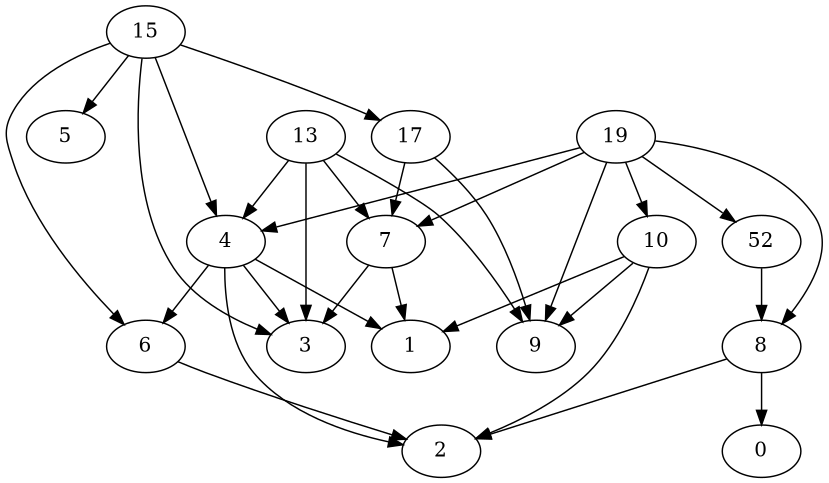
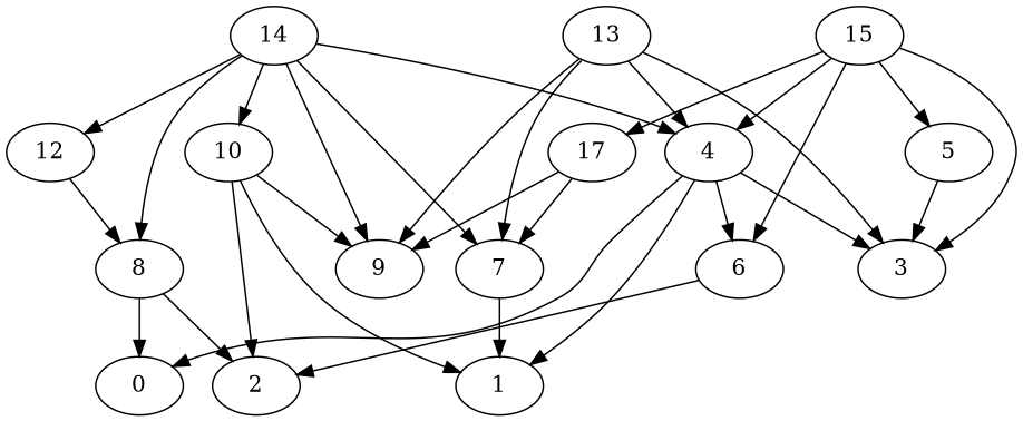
  digraph {
    node [Weight=101]
    edge [Weight=9]
    15 [Weight=141]
    n2 [label=17]
    6 [Weight=60]
    4 [Weight=80]
    5 [Weight=121]
    3 [Weight=60]
    7 [Weight=201]
    9 [Weight=60]
    2 [Weight=161]
    1 [Weight=181]
    0 [Weight=201]
    13
-   14 [Weight=80 label=19]
-   12 [label=52]
+   14 [Weight=80]
+   12
    10 [Weight=201]
    8 [Weight=80]
    15 -> n2 [Weight=2]
    15 -> 6
    15 -> 4 [Weight=6]
    15 -> 5 [Weight=5]
    15 -> 3 [Weight=5]
    n2 -> 7 [Weight=8]
    n2 -> 9 [Weight=3]
    6 -> 2
    4 -> 6 [Weight=2]
    4 -> 3 [Weight=10]
    4 -> 1 [Weight=8]
-   4 -> 2 [Weight=2]
-   7 -> 3 [Weight=3]
+   4 -> 0 [Weight=2]
+   5 -> 3 [Weight=3]
    7 -> 1 [Weight=6]
    13 -> 4
    13 -> 3 [Weight=7]
    13 -> 7 [Weight=10]
    13 -> 9 [Weight=6]
    14 -> 4 [Weight=10]
    14 -> 7 [Weight=3]
    14 -> 9 [Weight=4]
    14 -> 12 [Weight=8]
    14 -> 10 [Weight=10]
    14 -> 8 [Weight=5]
    12 -> 8 [Weight=7]
    10 -> 9 [Weight=3]
    10 -> 2
    10 -> 1 [Weight=5]
    8 -> 2
    8 -> 0 [Weight=3]
  }
